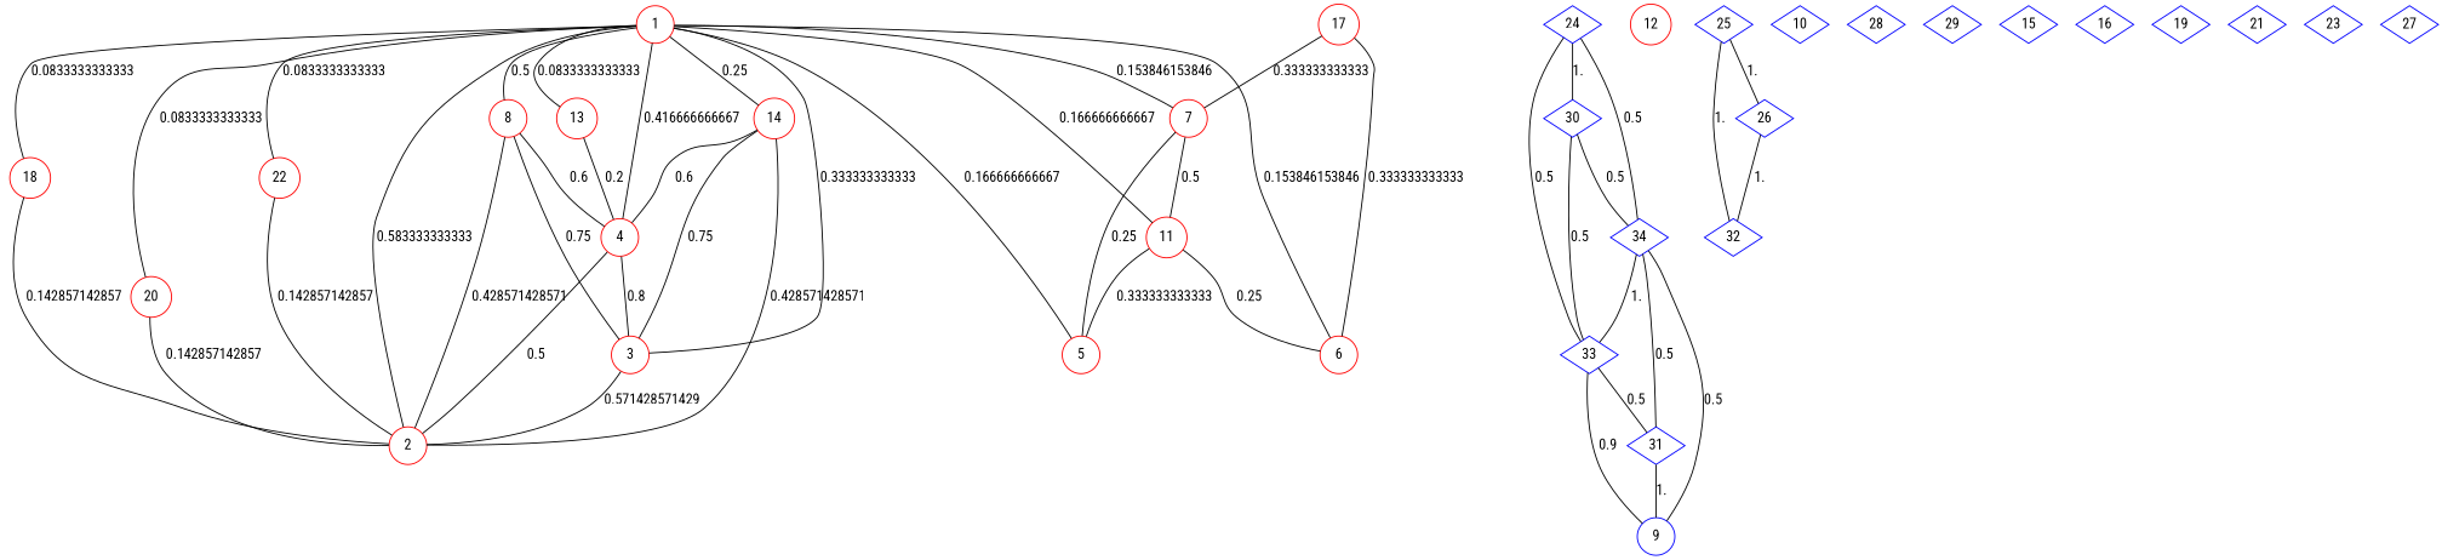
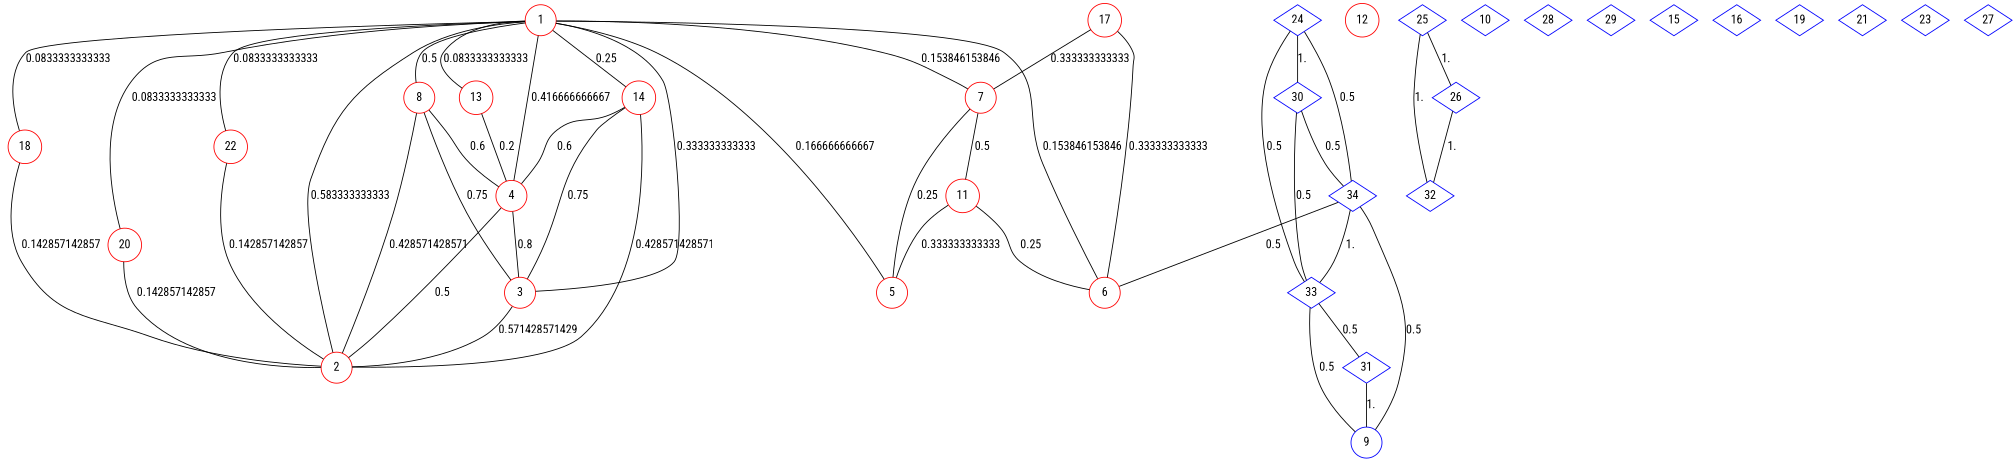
  graph {
    fontname="Roboto Condensed"
    node [color="#0000FF" fontname="Roboto Condensed" shape=circle]
    edge [fontname="Roboto Condensed"]
    n1 [color="#FF0000" label=2]
    n2 [color="#FF0000" label=3]
    n3 [color="#FF0000" label=4]
    n4 [color="#FF0000" label=5]
    n5 [color="#FF0000" label=6]
    n6 [color="#FF0000" label=7]
    n7 [color="#FF0000" label=11]
    n8 [color="#FF0000" label=8]
    n9 [label=9]
    n10 [color="#FF0000" label=12]
    n11 [color="#FF0000" label=13]
    n12 [color="#FF0000" label=14]
    n13 [color="#FF0000" label=18]
    n14 [color="#FF0000" label=20]
    n15 [color="#FF0000" label=22]
    n16 [label=32 shape=diamond]
    n17 [color="#FF0000" label=1]
    n18 [label=31 shape=diamond]
    n19 [label=10 shape=diamond]
    n20 [label=28 shape=diamond]
    n21 [label=29 shape=diamond]
    n22 [label=33 shape=diamond]
    n23 [color="#FF0000" label=17]
    n24 [label=34 shape=diamond]
    n25 [label=15 shape=diamond]
    n26 [label=16 shape=diamond]
    n27 [label=19 shape=diamond]
    n28 [label=21 shape=diamond]
    n29 [label=23 shape=diamond]
    n30 [label=26 shape=diamond]
    n31 [label=30 shape=diamond]
    n32 [label=24 shape=diamond]
    n33 [label=25 shape=diamond]
    n34 [label=27 shape=diamond]
    n2 -- n1 [label=0.571428571429]
    n3 -- n1 [label=0.5]
    n3 -- n2 [label=0.8]
    n6 -- n4 [label=0.25]
    n6 -- n7 [label=0.5]
    n7 -- n4 [label=0.333333333333]
    n7 -- n5 [label=0.25]
    n8 -- n1 [label=0.428571428571]
    n8 -- n2 [label=0.75]
    n8 -- n3 [label=0.6]
    n11 -- n3 [label=0.2]
    n12 -- n1 [label=0.428571428571]
    n12 -- n2 [label=0.75]
    n12 -- n3 [label=0.6]
    n13 -- n1 [label=0.142857142857]
    n14 -- n1 [label=0.142857142857]
    n15 -- n1 [label=0.142857142857]
    n17 -- n1 [label=0.583333333333]
    n17 -- n2 [label=0.333333333333]
    n17 -- n3 [label=0.416666666667]
    n17 -- n4 [label=0.166666666667]
    n17 -- n5 [label=0.153846153846]
    n17 -- n6 [label=0.153846153846]
-   n17 -- n7 [label=0.166666666667]
    n17 -- n8 [label=0.5]
    n17 -- n11 [label=0.0833333333333]
    n17 -- n12 [label=0.25]
    n17 -- n13 [label=0.0833333333333]
    n17 -- n14 [label=0.0833333333333]
    n17 -- n15 [label=0.0833333333333]
    n18 -- n9 [label=1.]
-   n22 -- n9 [label=0.9]
+   n22 -- n9 [label=0.5]
    n22 -- n18 [label=0.5]
    n23 -- n5 [label=0.333333333333]
    n23 -- n6 [label=0.333333333333]
    n24 -- n9 [label=0.5]
-   n24 -- n18 [label=0.5]
+   n24 -- n5 [label=0.5]
    n24 -- n22 [label=1.]
    n30 -- n16 [label=1.]
    n31 -- n22 [label=0.5]
    n31 -- n24 [label=0.5]
    n32 -- n22 [label=0.5]
    n32 -- n24 [label=0.5]
    n32 -- n31 [label=1.]
    n33 -- n16 [label=1.]
    n33 -- n30 [label=1.]
  }
